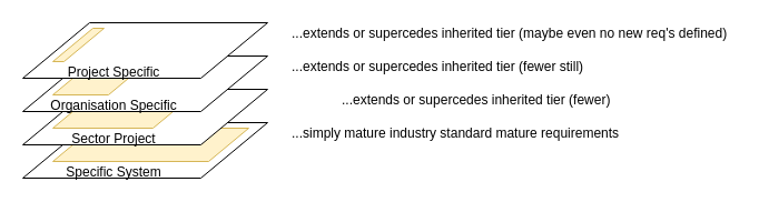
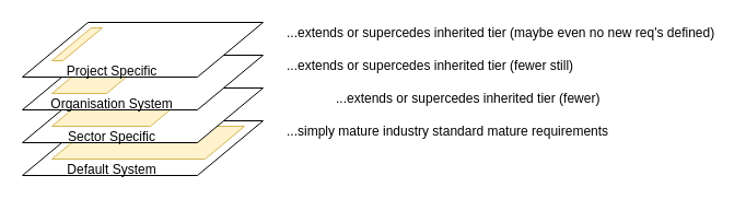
  <mxCell id="0" />
  <mxCell id="1" parent="0" />
  <mxCell id="2" value="&lt;span&gt;...extends or supercedes inherited tier (maybe even no new req's defined)&lt;/span&gt;" style="text;html=1;strokeColor=none;fillColor=none;align=left;verticalAlign=middle;whiteSpace=wrap;rounded=0;fontStyle=0" vertex="1" parent="1"><mxGeometry x="260" y="20" width="400" height="20" as="geometry" /></mxCell>
  <mxCell id="3" value="" style="shape=parallelogram;perimeter=parallelogramPerimeter;whiteSpace=wrap;html=1;fixedSize=1;size=60;" vertex="1" parent="1"><mxGeometry x="20" y="110" width="220" height="50" as="geometry" /></mxCell>
  <mxCell id="4" value="" style="shape=parallelogram;perimeter=parallelogramPerimeter;whiteSpace=wrap;html=1;fixedSize=1;size=36;fillColor=#fff2cc;strokeColor=#d6b656;" vertex="1" parent="1"><mxGeometry x="47" y="115" width="176" height="30" as="geometry" /></mxCell>
- <mxCell id="5" value="Specific System" style="text;html=1;strokeColor=none;fillColor=none;align=center;verticalAlign=middle;whiteSpace=wrap;rounded=0;" vertex="1" parent="1"><mxGeometry x="44" y="150" width="116" height="10" as="geometry" /></mxCell>
+ <mxCell id="5" value="Default System" style="text;html=1;strokeColor=none;fillColor=none;align=center;verticalAlign=middle;whiteSpace=wrap;rounded=0;" vertex="1" parent="1"><mxGeometry x="44" y="150" width="116" height="10" as="geometry" /></mxCell>
  <mxCell id="6" value="" style="shape=parallelogram;perimeter=parallelogramPerimeter;whiteSpace=wrap;html=1;fixedSize=1;size=60;" vertex="1" parent="1"><mxGeometry x="20" y="80" width="220" height="50" as="geometry" /></mxCell>
  <mxCell id="7" value="" style="shape=parallelogram;perimeter=parallelogramPerimeter;whiteSpace=wrap;html=1;fixedSize=1;size=36;fillColor=#fff2cc;strokeColor=#d6b656;" vertex="1" parent="1"><mxGeometry x="47" y="85" width="126" height="30" as="geometry" /></mxCell>
- <mxCell id="8" value="Sector Project" style="text;html=1;strokeColor=none;fillColor=none;align=center;verticalAlign=middle;whiteSpace=wrap;rounded=0;" vertex="1" parent="1"><mxGeometry x="44" y="120" width="116" height="10" as="geometry" /></mxCell>
+ <mxCell id="8" value="Sector Specific" style="text;html=1;strokeColor=none;fillColor=none;align=center;verticalAlign=middle;whiteSpace=wrap;rounded=0;" vertex="1" parent="1"><mxGeometry x="44" y="120" width="116" height="10" as="geometry" /></mxCell>
  <mxCell id="9" value="" style="shape=parallelogram;perimeter=parallelogramPerimeter;whiteSpace=wrap;html=1;fixedSize=1;size=60;" vertex="1" parent="1"><mxGeometry x="20" y="50" width="220" height="50" as="geometry" /></mxCell>
  <mxCell id="10" value="" style="shape=parallelogram;perimeter=parallelogramPerimeter;whiteSpace=wrap;html=1;fixedSize=1;size=36;fillColor=#fff2cc;strokeColor=#d6b656;" vertex="1" parent="1"><mxGeometry x="47" y="55" width="86" height="30" as="geometry" /></mxCell>
- <mxCell id="11" value="Organisation Specific" style="text;html=1;strokeColor=none;fillColor=none;align=center;verticalAlign=middle;whiteSpace=wrap;rounded=0;" vertex="1" parent="1"><mxGeometry x="44" y="90" width="116" height="10" as="geometry" /></mxCell>
+ <mxCell id="11" value="Organisation System" style="text;html=1;strokeColor=none;fillColor=none;align=center;verticalAlign=middle;whiteSpace=wrap;rounded=0;" vertex="1" parent="1"><mxGeometry x="44" y="90" width="116" height="10" as="geometry" /></mxCell>
  <mxCell id="12" value="" style="shape=parallelogram;perimeter=parallelogramPerimeter;whiteSpace=wrap;html=1;fixedSize=1;size=60;" vertex="1" parent="1"><mxGeometry x="20" y="20" width="220" height="50" as="geometry" /></mxCell>
  <mxCell id="13" value="" style="shape=parallelogram;perimeter=parallelogramPerimeter;whiteSpace=wrap;html=1;fixedSize=1;size=36;fillColor=#fff2cc;strokeColor=#d6b656;" vertex="1" parent="1"><mxGeometry x="47" y="25" width="46" height="30" as="geometry" /></mxCell>
  <mxCell id="14" value="Project Specific" style="text;html=1;strokeColor=none;fillColor=none;align=center;verticalAlign=middle;whiteSpace=wrap;rounded=0;" vertex="1" parent="1"><mxGeometry x="44" y="60" width="116" height="10" as="geometry" /></mxCell>
  <mxCell id="15" value="&lt;span&gt;...extends or supercedes inherited tier (fewer still)&lt;/span&gt;" style="text;html=1;strokeColor=none;fillColor=none;align=left;verticalAlign=middle;whiteSpace=wrap;rounded=0;fontStyle=0" vertex="1" parent="1"><mxGeometry x="260" y="50" width="320" height="20" as="geometry" /></mxCell>
  <mxCell id="16" value="&lt;span&gt;...extends or supercedes inherited tier (fewer)&lt;/span&gt;" style="text;html=1;strokeColor=none;fillColor=none;align=left;verticalAlign=middle;whiteSpace=wrap;rounded=0;fontStyle=0" vertex="1" parent="1"><mxGeometry x="305" y="80" width="320" height="20" as="geometry" /></mxCell>
  <mxCell id="17" value="&lt;span&gt;...simply mature industry standard mature requirements&amp;nbsp;&lt;/span&gt;" style="text;html=1;strokeColor=none;fillColor=none;align=left;verticalAlign=middle;whiteSpace=wrap;rounded=0;fontStyle=0" vertex="1" parent="1"><mxGeometry x="260" y="110" width="320" height="20" as="geometry" /></mxCell>
